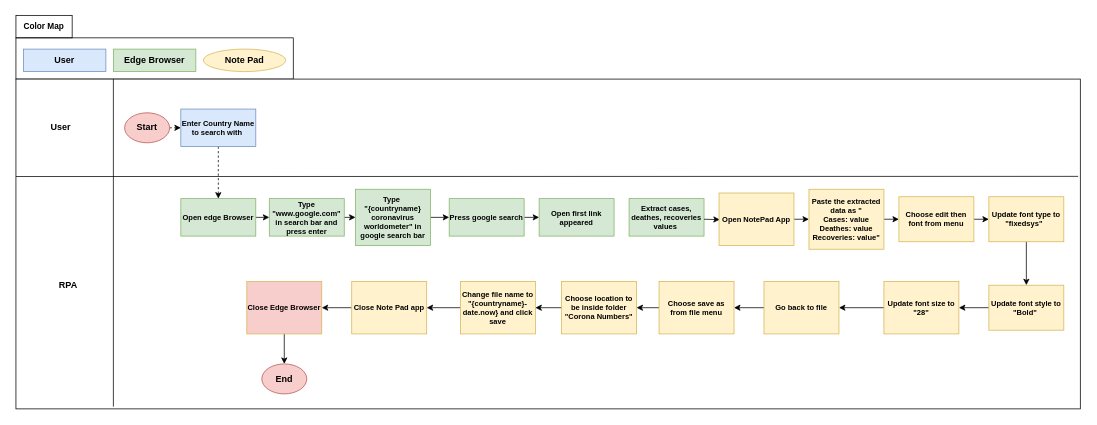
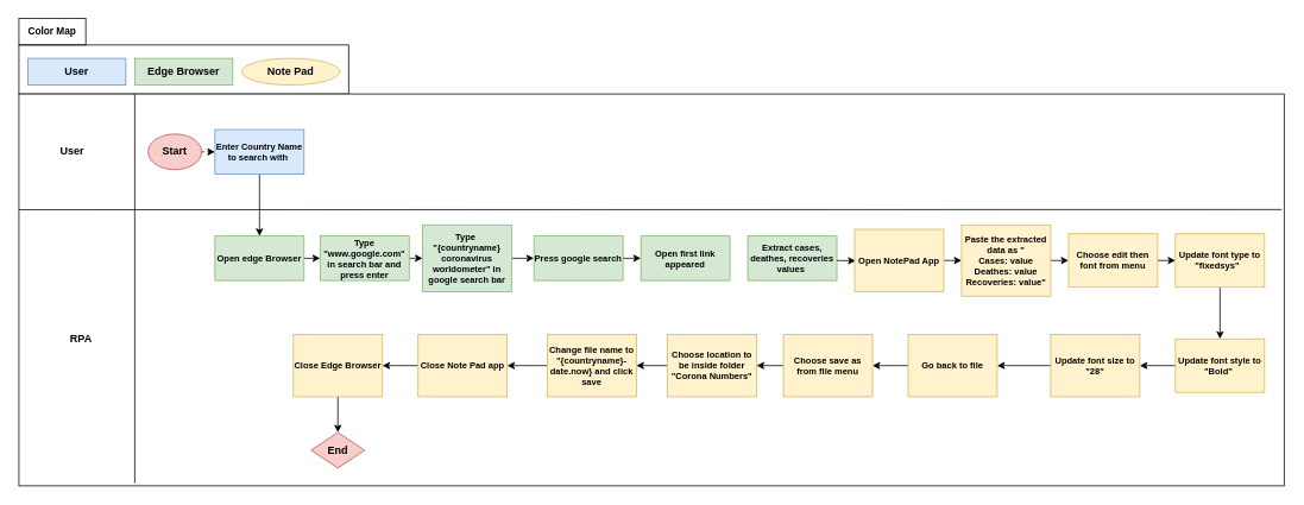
  <mxCell id="0" />
  <mxCell id="1" parent="0" />
  <mxCell id="2" value="User" style="rounded=0;whiteSpace=wrap;html=1;fillColor=#dae8fc;strokeColor=#6c8ebf;fontStyle=1" parent="1" vertex="1"><mxGeometry x="30" y="65" width="110" height="30" as="geometry" /></mxCell>
  <mxCell id="3" value="Edge Browser" style="rounded=0;whiteSpace=wrap;html=1;fillColor=#d5e8d4;strokeColor=#82b366;fontStyle=1" parent="1" vertex="1"><mxGeometry x="150" y="65" width="110" height="30" as="geometry" /></mxCell>
  <mxCell id="4" value="" style="rounded=0;whiteSpace=wrap;html=1;fillColor=none;" parent="1" vertex="1"><mxGeometry x="20" y="50" width="370" height="55" as="geometry" /></mxCell>
  <mxCell id="5" value="Color Map" style="text;html=1;align=center;verticalAlign=middle;whiteSpace=wrap;rounded=0;strokeColor=default;fontStyle=1;fontSize=11;" parent="1" vertex="1"><mxGeometry x="20" y="20" width="75" height="30" as="geometry" /></mxCell>
  <mxCell id="6" value="Note Pad" style="ellipse;whiteSpace=wrap;html=1;fillColor=#fff2cc;strokeColor=#d6b656;fontStyle=1;" vertex="1" parent="1"><mxGeometry x="270" y="65" width="110" height="30" as="geometry" /></mxCell>
  <mxCell id="7" value="" style="rounded=0;whiteSpace=wrap;html=1;" vertex="1" parent="1"><mxGeometry x="20" y="105" width="1420" height="440" as="geometry" /></mxCell>
  <mxCell id="8" value="" style="endArrow=none;html=1;rounded=0;" edge="1" parent="1"><mxGeometry width="50" height="50" relative="1" as="geometry"><mxPoint x="150" y="542" as="sourcePoint" /><mxPoint x="150" y="105" as="targetPoint" /></mxGeometry></mxCell>
  <mxCell id="9" value="" style="endArrow=none;html=1;rounded=0;entryX=0.998;entryY=0.295;entryDx=0;entryDy=0;entryPerimeter=0;" edge="1" parent="1" target="7"><mxGeometry width="50" height="50" relative="1" as="geometry"><mxPoint x="20" y="235" as="sourcePoint" /><mxPoint x="70" y="185" as="targetPoint" /></mxGeometry></mxCell>
  <mxCell id="10" value="User" style="text;html=1;align=center;verticalAlign=middle;whiteSpace=wrap;rounded=0;fontStyle=1" vertex="1" parent="1"><mxGeometry x="50" y="155" width="60" height="30" as="geometry" /></mxCell>
  <mxCell id="11" value="RPA" style="text;html=1;align=center;verticalAlign=middle;whiteSpace=wrap;rounded=0;fontStyle=1" vertex="1" parent="1"><mxGeometry x="60" y="365" width="60" height="30" as="geometry" /></mxCell>
  <mxCell id="12" style="edgeStyle=orthogonalEdgeStyle;rounded=0;orthogonalLoop=1;jettySize=auto;html=1;exitX=1;exitY=0.5;exitDx=0;exitDy=0;entryX=0;entryY=0.5;entryDx=0;entryDy=0;dashed=1;" edge="1" parent="1" source="13" target="15"><mxGeometry relative="1" as="geometry" /></mxCell>
  <mxCell id="13" value="Start" style="ellipse;whiteSpace=wrap;html=1;fontStyle=1;fontSize=12;fillColor=#f8cecc;strokeColor=#b85450;" vertex="1" parent="1"><mxGeometry x="165" y="150" width="60" height="40" as="geometry" /></mxCell>
- <mxCell id="14" style="edgeStyle=orthogonalEdgeStyle;rounded=0;orthogonalLoop=1;jettySize=auto;html=1;exitX=0.5;exitY=1;exitDx=0;exitDy=0;entryX=0.5;entryY=0;entryDx=0;entryDy=0;dashed=1;" edge="1" parent="1" source="15" target="23"><mxGeometry relative="1" as="geometry" /></mxCell>
+ <mxCell id="14" style="edgeStyle=orthogonalEdgeStyle;rounded=0;orthogonalLoop=1;jettySize=auto;html=1;exitX=0.5;exitY=1;exitDx=0;exitDy=0;entryX=0.5;entryY=0;entryDx=0;entryDy=0;" edge="1" parent="1" source="15" target="23"><mxGeometry relative="1" as="geometry" /></mxCell>
  <mxCell id="15" value="Enter Country Name to search with&amp;nbsp;" style="rounded=0;whiteSpace=wrap;html=1;fillColor=#dae8fc;strokeColor=#6c8ebf;fontStyle=1;fontSize=10;" vertex="1" parent="1"><mxGeometry x="240" y="145" width="100" height="50" as="geometry" /></mxCell>
  <mxCell id="16" style="edgeStyle=orthogonalEdgeStyle;rounded=0;orthogonalLoop=1;jettySize=auto;html=1;exitX=1;exitY=0.5;exitDx=0;exitDy=0;entryX=0;entryY=0.5;entryDx=0;entryDy=0;" edge="1" parent="1" source="17" target="19"><mxGeometry relative="1" as="geometry" /></mxCell>
  <mxCell id="17" value="Type &quot;www.google.com&quot; in search bar and press enter" style="rounded=0;whiteSpace=wrap;html=1;fillColor=#d5e8d4;strokeColor=#82b366;fontStyle=1;fontSize=10;" vertex="1" parent="1"><mxGeometry x="358" y="264.5" width="100" height="50" as="geometry" /></mxCell>
  <mxCell id="18" style="edgeStyle=orthogonalEdgeStyle;rounded=0;orthogonalLoop=1;jettySize=auto;html=1;exitX=1;exitY=0.5;exitDx=0;exitDy=0;entryX=0;entryY=0.5;entryDx=0;entryDy=0;" edge="1" parent="1" source="19" target="21"><mxGeometry relative="1" as="geometry" /></mxCell>
  <mxCell id="19" value="Type&amp;nbsp;&lt;div&gt;&quot;{countryname} coronavirus worldometer&quot; in google search bar&lt;/div&gt;" style="rounded=0;whiteSpace=wrap;html=1;fillColor=#d5e8d4;strokeColor=#82b366;fontStyle=1;fontSize=10;" vertex="1" parent="1"><mxGeometry x="473" y="252" width="100" height="75" as="geometry" /></mxCell>
  <mxCell id="20" style="edgeStyle=orthogonalEdgeStyle;rounded=0;orthogonalLoop=1;jettySize=auto;html=1;exitX=1;exitY=0.5;exitDx=0;exitDy=0;entryX=0;entryY=0.5;entryDx=0;entryDy=0;" edge="1" parent="1" source="21" target="24"><mxGeometry relative="1" as="geometry" /></mxCell>
  <mxCell id="21" value="Press google search" style="rounded=0;whiteSpace=wrap;html=1;fillColor=#d5e8d4;strokeColor=#82b366;fontStyle=1;fontSize=10;" vertex="1" parent="1"><mxGeometry x="598" y="264.5" width="100" height="50" as="geometry" /></mxCell>
  <mxCell id="22" style="edgeStyle=orthogonalEdgeStyle;rounded=0;orthogonalLoop=1;jettySize=auto;html=1;exitX=1;exitY=0.5;exitDx=0;exitDy=0;entryX=0;entryY=0.5;entryDx=0;entryDy=0;" edge="1" parent="1" source="23" target="17"><mxGeometry relative="1" as="geometry" /></mxCell>
  <mxCell id="23" value="Open edge Browser" style="rounded=0;whiteSpace=wrap;html=1;fillColor=#d5e8d4;strokeColor=#82b366;fontStyle=1;fontSize=10;" vertex="1" parent="1"><mxGeometry x="240" y="264.5" width="100" height="50" as="geometry" /></mxCell>
  <mxCell id="24" value="Open first link appeared" style="rounded=0;whiteSpace=wrap;html=1;fillColor=#d5e8d4;strokeColor=#82b366;fontStyle=1;fontSize=10;" vertex="1" parent="1"><mxGeometry x="718" y="264.5" width="100" height="50" as="geometry" /></mxCell>
  <mxCell id="25" value="Extract cases, deathes, recoveries values&amp;nbsp;" style="rounded=0;whiteSpace=wrap;html=1;fillColor=#d5e8d4;strokeColor=#82b366;fontStyle=1;fontSize=10;" vertex="1" parent="1"><mxGeometry x="838" y="264.5" width="100" height="50" as="geometry" /></mxCell>
  <mxCell id="26" style="edgeStyle=orthogonalEdgeStyle;rounded=0;orthogonalLoop=1;jettySize=auto;html=1;exitX=1;exitY=0.5;exitDx=0;exitDy=0;" edge="1" parent="1" target="28"><mxGeometry relative="1" as="geometry"><mxPoint x="938" y="292" as="sourcePoint" /></mxGeometry></mxCell>
  <mxCell id="27" style="edgeStyle=orthogonalEdgeStyle;rounded=0;orthogonalLoop=1;jettySize=auto;html=1;exitX=1;exitY=0.5;exitDx=0;exitDy=0;entryX=0;entryY=0.5;entryDx=0;entryDy=0;" edge="1" parent="1" source="28" target="30"><mxGeometry relative="1" as="geometry" /></mxCell>
  <mxCell id="28" value="Open NotePad App" style="rounded=0;whiteSpace=wrap;html=1;fillColor=#fff2cc;strokeColor=#d6b656;fontStyle=1;fontSize=10;" vertex="1" parent="1"><mxGeometry x="958" y="257" width="100" height="70" as="geometry" /></mxCell>
  <mxCell id="29" style="edgeStyle=orthogonalEdgeStyle;rounded=0;orthogonalLoop=1;jettySize=auto;html=1;exitX=1;exitY=0.5;exitDx=0;exitDy=0;entryX=0;entryY=0.5;entryDx=0;entryDy=0;" edge="1" parent="1" source="30" target="32"><mxGeometry relative="1" as="geometry" /></mxCell>
  <mxCell id="30" value="Paste the extracted data as &quot;&lt;div&gt;Cases: value&lt;br&gt;Deathes: value&lt;br&gt;Recoveries: value&quot;&lt;/div&gt;" style="rounded=0;whiteSpace=wrap;html=1;fillColor=#fff2cc;strokeColor=#d6b656;fontStyle=1;fontSize=10;" vertex="1" parent="1"><mxGeometry x="1078" y="252" width="100" height="80" as="geometry" /></mxCell>
  <mxCell id="31" style="edgeStyle=orthogonalEdgeStyle;rounded=0;orthogonalLoop=1;jettySize=auto;html=1;exitX=1;exitY=0.5;exitDx=0;exitDy=0;entryX=0;entryY=0.5;entryDx=0;entryDy=0;" edge="1" parent="1" source="32" target="34"><mxGeometry relative="1" as="geometry" /></mxCell>
  <mxCell id="32" value="Choose edit then font from menu" style="rounded=0;whiteSpace=wrap;html=1;fillColor=#fff2cc;strokeColor=#d6b656;fontStyle=1;fontSize=10;" vertex="1" parent="1"><mxGeometry x="1198" y="262" width="100" height="60" as="geometry" /></mxCell>
  <mxCell id="33" style="edgeStyle=orthogonalEdgeStyle;rounded=0;orthogonalLoop=1;jettySize=auto;html=1;exitX=0.5;exitY=1;exitDx=0;exitDy=0;entryX=0.5;entryY=0;entryDx=0;entryDy=0;" edge="1" parent="1" source="34" target="36"><mxGeometry relative="1" as="geometry" /></mxCell>
  <mxCell id="34" value="Update font type to &quot;fixedsys&quot;&amp;nbsp;&amp;nbsp;" style="rounded=0;whiteSpace=wrap;html=1;fillColor=#fff2cc;strokeColor=#d6b656;fontStyle=1;fontSize=10;" vertex="1" parent="1"><mxGeometry x="1318" y="262" width="100" height="60" as="geometry" /></mxCell>
  <mxCell id="35" style="edgeStyle=orthogonalEdgeStyle;rounded=0;orthogonalLoop=1;jettySize=auto;html=1;exitX=0;exitY=0.5;exitDx=0;exitDy=0;" edge="1" parent="1" source="36" target="38"><mxGeometry relative="1" as="geometry" /></mxCell>
  <mxCell id="36" value="Update font style to &quot;Bold&quot;&amp;nbsp;" style="rounded=0;whiteSpace=wrap;html=1;fillColor=#fff2cc;strokeColor=#d6b656;fontStyle=1;fontSize=10;" vertex="1" parent="1"><mxGeometry x="1318" y="380" width="100" height="60" as="geometry" /></mxCell>
  <mxCell id="37" style="edgeStyle=orthogonalEdgeStyle;rounded=0;orthogonalLoop=1;jettySize=auto;html=1;exitX=0;exitY=0.5;exitDx=0;exitDy=0;entryX=1;entryY=0.5;entryDx=0;entryDy=0;" edge="1" parent="1" source="38" target="40"><mxGeometry relative="1" as="geometry" /></mxCell>
  <mxCell id="38" value="Update font size to &quot;28&quot;" style="rounded=0;whiteSpace=wrap;html=1;fillColor=#fff2cc;strokeColor=#d6b656;fontStyle=1;fontSize=10;" vertex="1" parent="1"><mxGeometry x="1178" y="375" width="100" height="70" as="geometry" /></mxCell>
  <mxCell id="39" style="edgeStyle=orthogonalEdgeStyle;rounded=0;orthogonalLoop=1;jettySize=auto;html=1;exitX=0;exitY=0.5;exitDx=0;exitDy=0;" edge="1" parent="1" source="40" target="44"><mxGeometry relative="1" as="geometry" /></mxCell>
  <mxCell id="40" value="Go back to file" style="rounded=0;whiteSpace=wrap;html=1;fillColor=#fff2cc;strokeColor=#d6b656;fontStyle=1;fontSize=10;" vertex="1" parent="1"><mxGeometry x="1018" y="375" width="100" height="70" as="geometry" /></mxCell>
  <mxCell id="41" style="edgeStyle=orthogonalEdgeStyle;rounded=0;orthogonalLoop=1;jettySize=auto;html=1;exitX=0;exitY=0.5;exitDx=0;exitDy=0;entryX=1;entryY=0.5;entryDx=0;entryDy=0;" edge="1" parent="1" source="42" target="48"><mxGeometry relative="1" as="geometry"><mxPoint x="1078" y="425" as="targetPoint" /></mxGeometry></mxCell>
  <mxCell id="42" value="Close Note Pad app" style="rounded=0;whiteSpace=wrap;html=1;fillColor=#fff2cc;strokeColor=#d6b656;fontStyle=1;fontSize=10;" vertex="1" parent="1"><mxGeometry x="468" y="375" width="100" height="70" as="geometry" /></mxCell>
  <mxCell id="43" style="edgeStyle=orthogonalEdgeStyle;rounded=0;orthogonalLoop=1;jettySize=auto;html=1;exitX=0;exitY=0.5;exitDx=0;exitDy=0;entryX=1;entryY=0.5;entryDx=0;entryDy=0;" edge="1" parent="1" source="44" target="50"><mxGeometry relative="1" as="geometry" /></mxCell>
  <mxCell id="44" value="Choose save as from file menu" style="rounded=0;whiteSpace=wrap;html=1;fillColor=#fff2cc;strokeColor=#d6b656;fontStyle=1;fontSize=10;" vertex="1" parent="1"><mxGeometry x="878" y="375" width="100" height="70" as="geometry" /></mxCell>
  <mxCell id="45" style="edgeStyle=orthogonalEdgeStyle;rounded=0;orthogonalLoop=1;jettySize=auto;html=1;exitX=0;exitY=0.5;exitDx=0;exitDy=0;entryX=1;entryY=0.5;entryDx=0;entryDy=0;" edge="1" parent="1" source="46" target="42"><mxGeometry relative="1" as="geometry" /></mxCell>
  <mxCell id="46" value="Change file name to &quot;{countryname}-date.now} and click save" style="rounded=0;whiteSpace=wrap;html=1;fillColor=#fff2cc;strokeColor=#d6b656;fontStyle=1;fontSize=10;" vertex="1" parent="1"><mxGeometry x="613" y="375" width="100" height="70" as="geometry" /></mxCell>
  <mxCell id="47" style="edgeStyle=orthogonalEdgeStyle;rounded=0;orthogonalLoop=1;jettySize=auto;html=1;exitX=0.5;exitY=1;exitDx=0;exitDy=0;entryX=0.5;entryY=0;entryDx=0;entryDy=0;" edge="1" parent="1" source="48" target="51"><mxGeometry relative="1" as="geometry" /></mxCell>
- <mxCell id="48" value="Close Edge Browser" style="rounded=0;whiteSpace=wrap;html=1;fillColor=#f8cecc;strokeColor=#d6b656;fontStyle=1;fontSize=10;" vertex="1" parent="1"><mxGeometry x="328" y="375" width="100" height="70" as="geometry" /></mxCell>
+ <mxCell id="48" value="Close Edge Browser" style="rounded=0;whiteSpace=wrap;html=1;fillColor=#fff2cc;strokeColor=#d6b656;fontStyle=1;fontSize=10;" vertex="1" parent="1"><mxGeometry x="328" y="375" width="100" height="70" as="geometry" /></mxCell>
  <mxCell id="49" style="edgeStyle=orthogonalEdgeStyle;rounded=0;orthogonalLoop=1;jettySize=auto;html=1;exitX=0;exitY=0.5;exitDx=0;exitDy=0;entryX=1;entryY=0.5;entryDx=0;entryDy=0;" edge="1" parent="1" source="50" target="46"><mxGeometry relative="1" as="geometry" /></mxCell>
  <mxCell id="50" value="Choose location to be inside folder &quot;Corona Numbers&quot;" style="rounded=0;whiteSpace=wrap;html=1;fillColor=#fff2cc;strokeColor=#d6b656;fontStyle=1;fontSize=10;" vertex="1" parent="1"><mxGeometry x="748" y="375" width="100" height="70" as="geometry" /></mxCell>
- <mxCell id="51" value="End" style="ellipse;whiteSpace=wrap;html=1;fontStyle=1;fontSize=12;fillColor=#f8cecc;strokeColor=#b85450;" vertex="1" parent="1"><mxGeometry x="348" y="485" width="60" height="40" as="geometry" /></mxCell>
+ <mxCell id="51" value="End" style="rhombus;whiteSpace=wrap;html=1;fontStyle=1;fontSize=12;fillColor=#f8cecc;strokeColor=#b85450;" vertex="1" parent="1"><mxGeometry x="348" y="485" width="60" height="40" as="geometry" /></mxCell>
